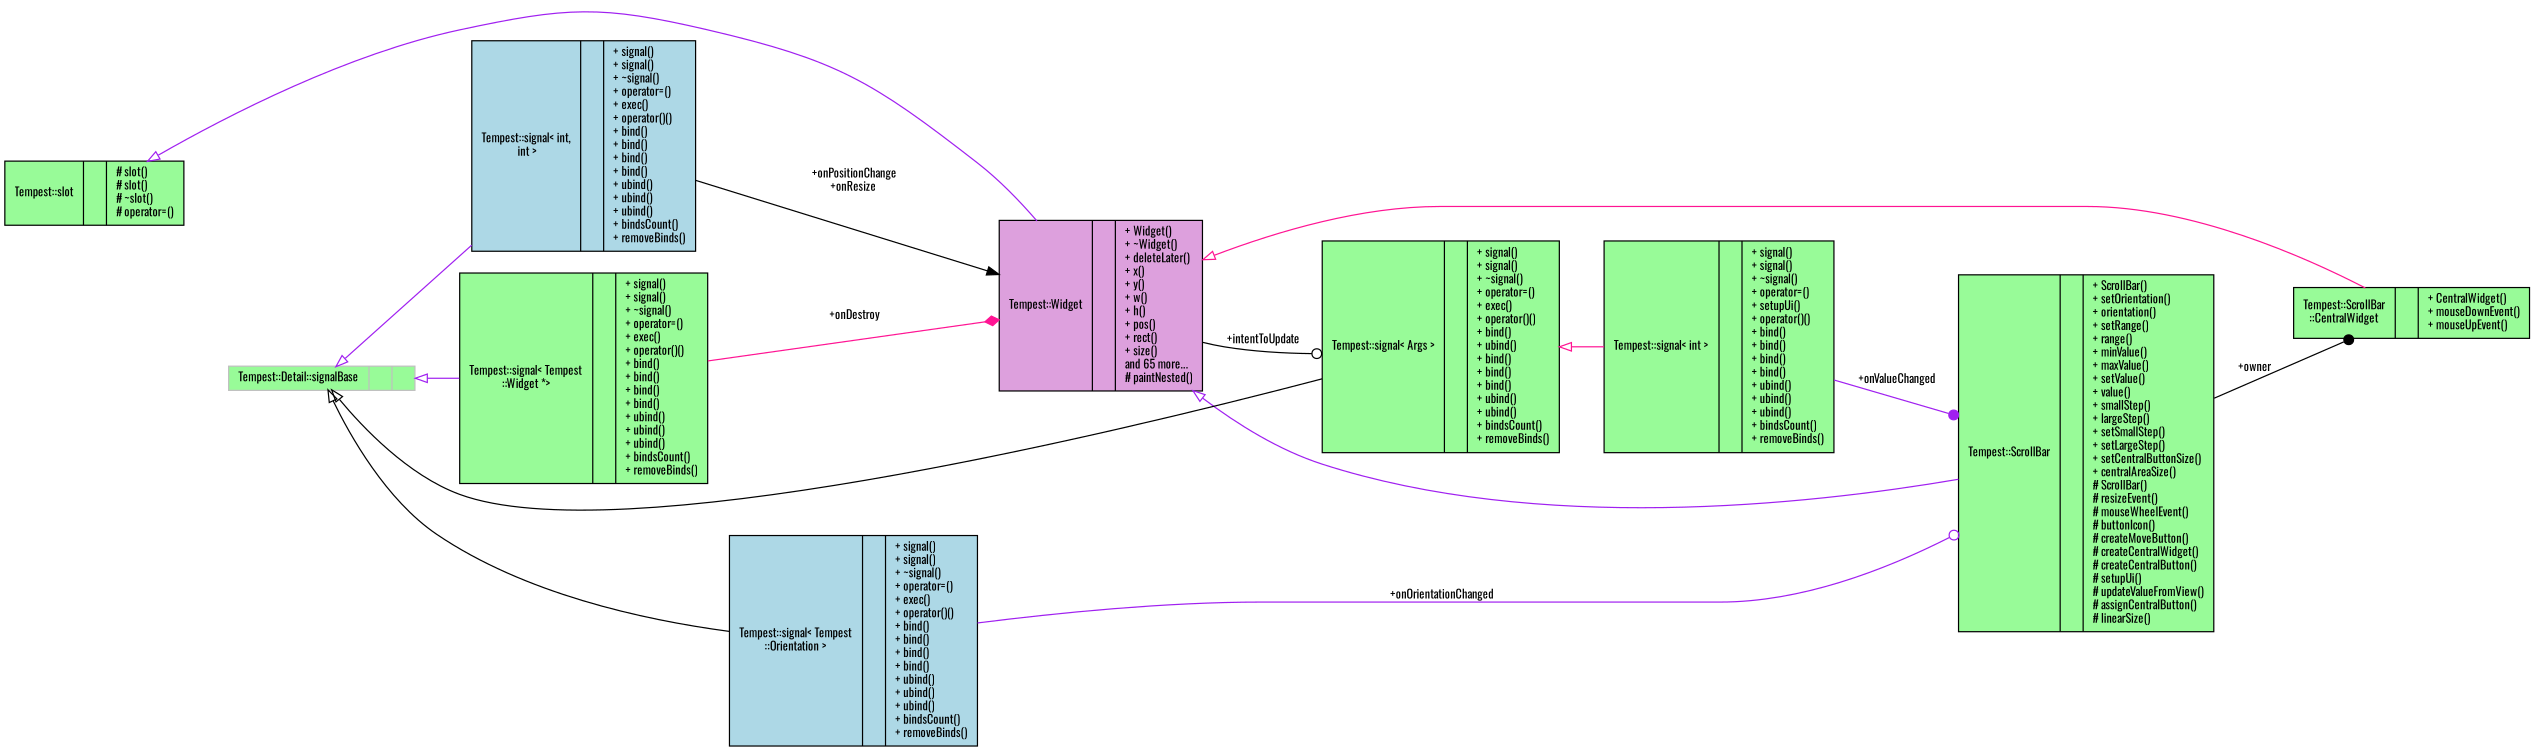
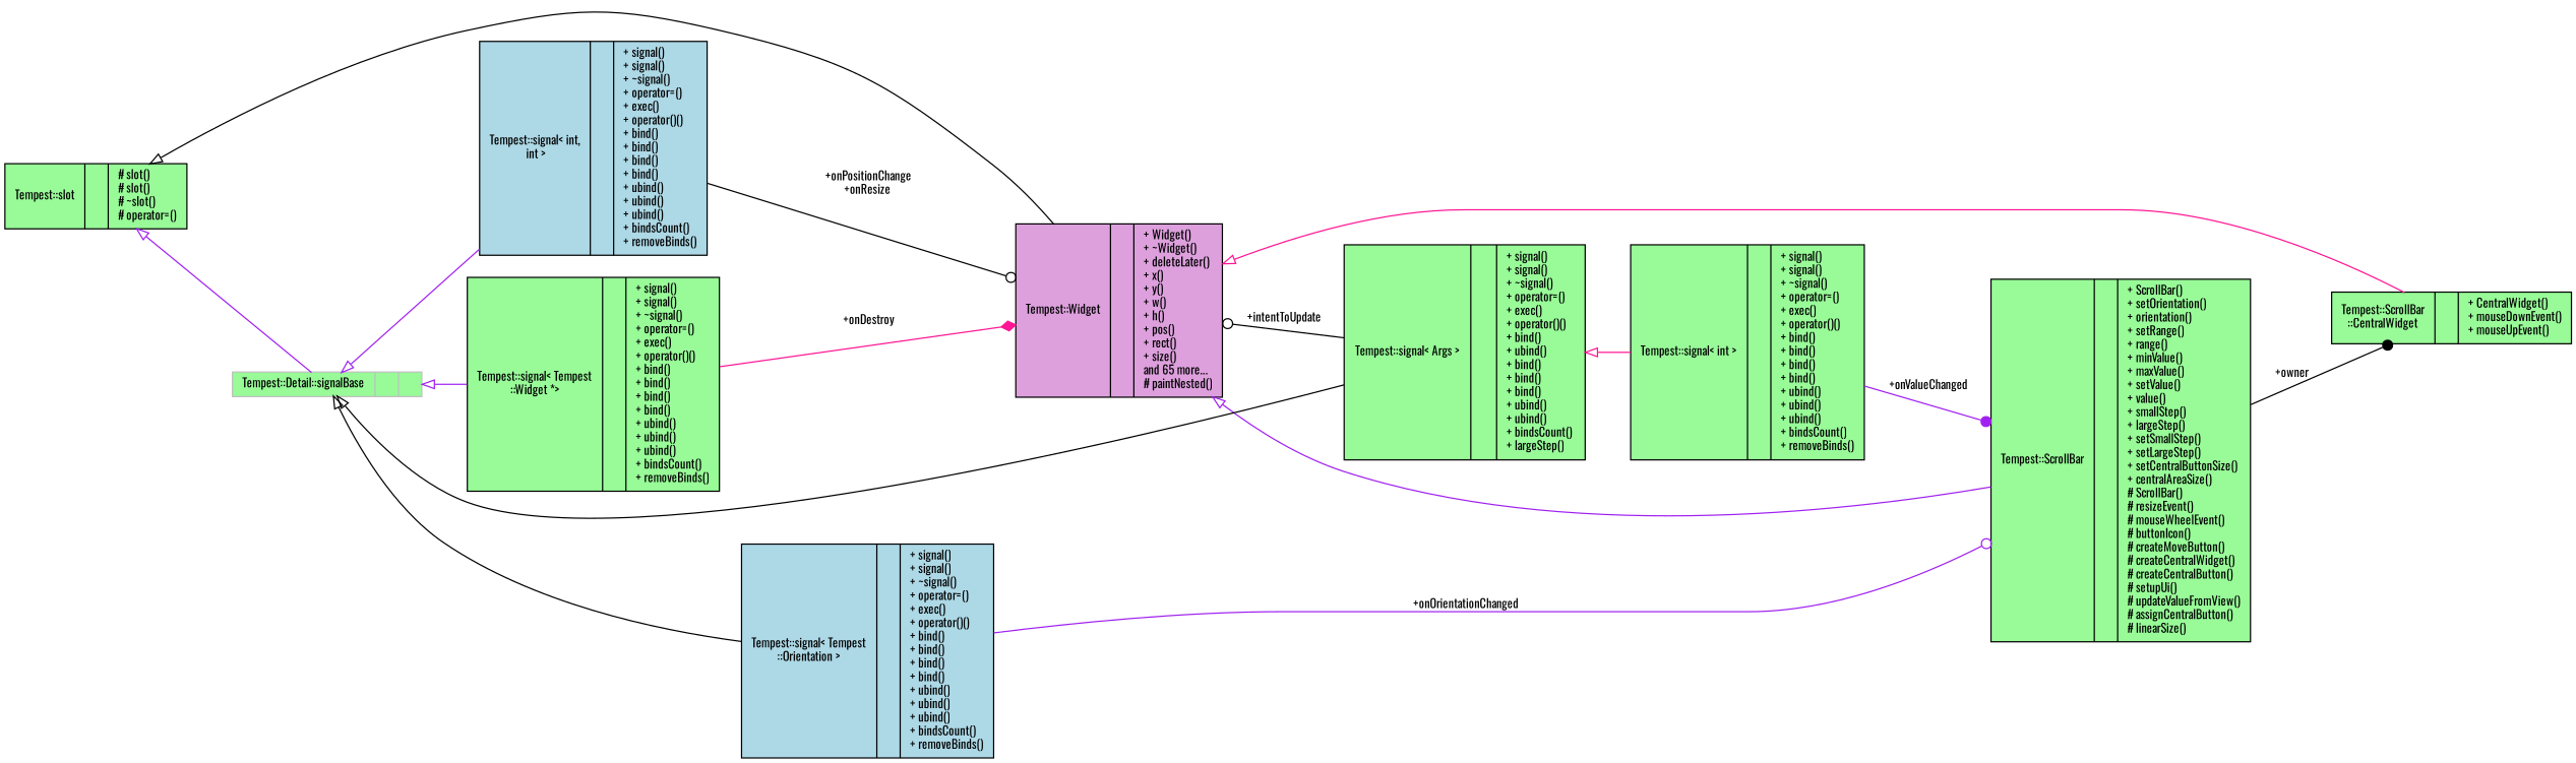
  digraph {
    fontname=Oswald
    rankdir=LR
    node [color=black fillcolor=palegreen fontname=Oswald fontsize=10 shape=record style=filled]
    edge [arrowtail=onormal color=purple dir=back fontname=Oswald fontsize=10 labelfontname=Helvetica labelfontsize=10 style=solid]
    n1 [fontcolor=black height=0.2 label="{Tempest::ScrollBar\l::CentralWidget\n||+ CentralWidget()\l+ mouseDownEvent()\l+ mouseUpEvent()\l}" width=0.4]
    n2 [fillcolor=plum height=0.2 label="{Tempest::Widget\n||+ Widget()\l+ ~Widget()\l+ deleteLater()\l+ x()\l+ y()\l+ w()\l+ h()\l+ pos()\l+ rect()\l+ size()\land 65 more...\l# paintNested()\l}" width=0.4]
    n3 [height=0.2 label="{Tempest::ScrollBar\n||+ ScrollBar()\l+ setOrientation()\l+ orientation()\l+ setRange()\l+ range()\l+ minValue()\l+ maxValue()\l+ setValue()\l+ value()\l+ smallStep()\l+ largeStep()\l+ setSmallStep()\l+ setLargeStep()\l+ setCentralButtonSize()\l+ centralAreaSize()\l# ScrollBar()\l# resizeEvent()\l# mouseWheelEvent()\l# buttonIcon()\l# createMoveButton()\l# createCentralWidget()\l# createCentralButton()\l# setupUi()\l# updateValueFromView()\l# assignCentralButton()\l# linearSize()\l}" width=0.4]
    n4 [height=0.2 label="{Tempest::slot\n||# slot()\l# slot()\l# ~slot()\l# operator=()\l}" width=0.4]
    n5 [color=grey75 height=0.2 label="{Tempest::Detail::signalBase\n||}" width=0.4]
-   n6 [height=0.2 label="{Tempest::signal\< Args \>\n||+ signal()\l+ signal()\l+ ~signal()\l+ operator=()\l+ exec()\l+ operator()()\l+ bind()\l+ ubind()\l+ bind()\l+ bind()\l+ bind()\l+ ubind()\l+ ubind()\l+ bindsCount()\l+ removeBinds()\l}" width=0.4]
+   n6 [height=0.2 label="{Tempest::signal\< Args \>\n||+ signal()\l+ signal()\l+ ~signal()\l+ operator=()\l+ exec()\l+ operator()()\l+ bind()\l+ ubind()\l+ bind()\l+ bind()\l+ bind()\l+ ubind()\l+ ubind()\l+ bindsCount()\l+ largeStep()\l}" width=0.4]
    n7 [fillcolor=lightblue height=0.2 label="{Tempest::signal\< int,\l int \>\n||+ signal()\l+ signal()\l+ ~signal()\l+ operator=()\l+ exec()\l+ operator()()\l+ bind()\l+ bind()\l+ bind()\l+ bind()\l+ ubind()\l+ ubind()\l+ ubind()\l+ bindsCount()\l+ removeBinds()\l}" width=0.4]
    n8 [height=0.2 label="{Tempest::signal\< Tempest\l::Widget *\>\n||+ signal()\l+ signal()\l+ ~signal()\l+ operator=()\l+ exec()\l+ operator()()\l+ bind()\l+ bind()\l+ bind()\l+ bind()\l+ ubind()\l+ ubind()\l+ ubind()\l+ bindsCount()\l+ removeBinds()\l}" width=0.4]
    n9 [fillcolor=lightblue height=0.2 label="{Tempest::signal\< Tempest\l::Orientation \>\n||+ signal()\l+ signal()\l+ ~signal()\l+ operator=()\l+ exec()\l+ operator()()\l+ bind()\l+ bind()\l+ bind()\l+ bind()\l+ ubind()\l+ ubind()\l+ ubind()\l+ bindsCount()\l+ removeBinds()\l}" width=0.4]
-   n10 [height=0.2 label="{Tempest::signal\< int \>\n||+ signal()\l+ signal()\l+ ~signal()\l+ operator=()\l+ setupUi()\l+ operator()()\l+ bind()\l+ bind()\l+ bind()\l+ bind()\l+ ubind()\l+ ubind()\l+ ubind()\l+ bindsCount()\l+ removeBinds()\l}" width=0.4]
+   n10 [height=0.2 label="{Tempest::signal\< int \>\n||+ signal()\l+ signal()\l+ ~signal()\l+ operator=()\l+ exec()\l+ operator()()\l+ bind()\l+ bind()\l+ bind()\l+ bind()\l+ ubind()\l+ ubind()\l+ ubind()\l+ bindsCount()\l+ removeBinds()\l}" width=0.4]
    n2 -> n1 [color=deeppink]
    n2 -> n3
    n3 -> n1 [arrowhead=dot color=black label=" +owner" arrowtail="" dir=""]
-   n4 -> n2
+   n4 -> n2 [color=black]
+   n4 -> n5
    n5 -> n6 [color=black]
    n5 -> n7
    n5 -> n8
    n5 -> n9 [color=black]
-   n2 -> n6 [arrowhead=odot color=black label=" +intentToUpdate" arrowtail="" dir=""]
+   n6 -> n2 [arrowhead=odot color=black label=" +intentToUpdate" arrowtail="" dir=""]
    n6 -> n10 [color=deeppink]
-   n7 -> n2 [arrowhead=normal color=black label=" +onPositionChange\n+onResize" arrowtail="" dir=""]
+   n7 -> n2 [arrowhead=odot color=black label=" +onPositionChange\n+onResize" arrowtail="" dir=""]
    n8 -> n2 [arrowhead=diamond color=deeppink label=" +onDestroy" arrowtail="" dir=""]
    n9 -> n3 [arrowhead=odot label=" +onOrientationChanged" arrowtail="" dir=""]
    n10 -> n3 [arrowhead=dot label=" +onValueChanged" arrowtail="" dir=""]
  }
